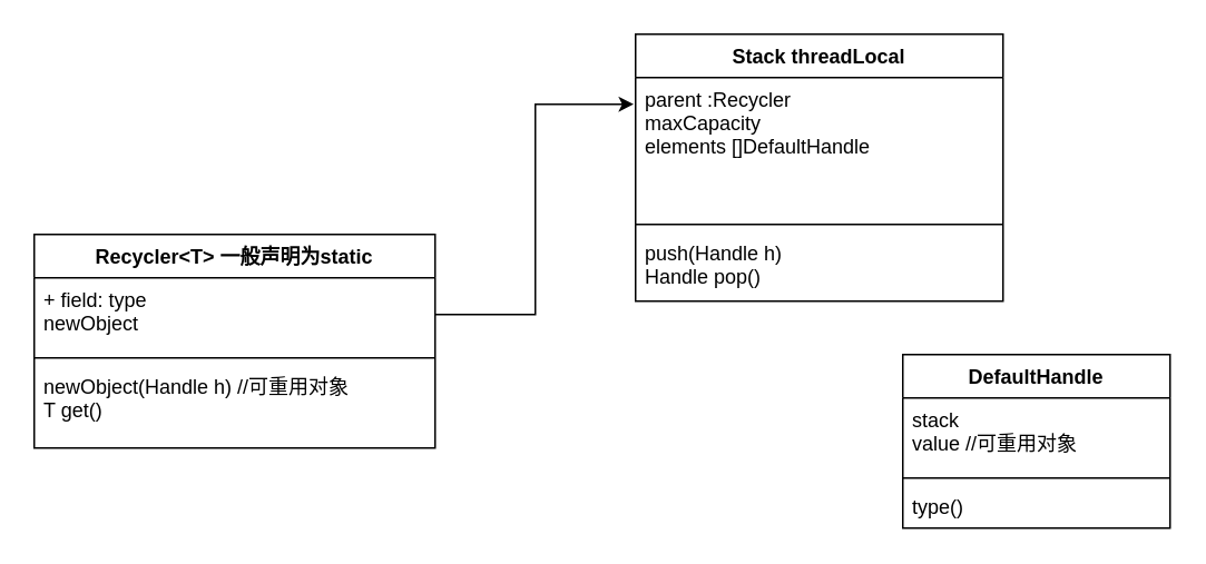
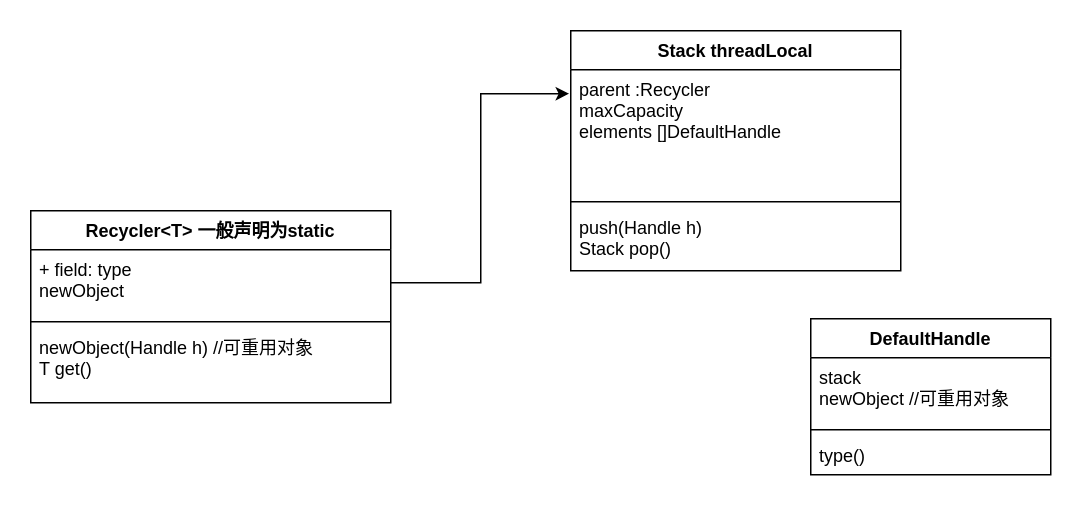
  <mxCell id="0" />
  <mxCell id="1" parent="0" />
  <mxCell id="2" value="DefaultHandle" style="swimlane;fontStyle=1;align=center;verticalAlign=top;childLayout=stackLayout;horizontal=1;startSize=26;horizontalStack=0;resizeParent=1;resizeParentMax=0;resizeLast=0;collapsible=1;marginBottom=0;" vertex="1" parent="1"><mxGeometry x="540" y="212" width="160" height="104" as="geometry" /></mxCell>
- <mxCell id="3" value="stack&#10;value //可重用对象" style="text;strokeColor=none;fillColor=none;align=left;verticalAlign=top;spacingLeft=4;spacingRight=4;overflow=hidden;rotatable=0;points=[[0,0.5],[1,0.5]];portConstraint=eastwest;" vertex="1" parent="2"><mxGeometry y="26" width="160" height="44" as="geometry" /></mxCell>
+ <mxCell id="3" value="stack&#10;newObject //可重用对象" style="text;strokeColor=none;fillColor=none;align=left;verticalAlign=top;spacingLeft=4;spacingRight=4;overflow=hidden;rotatable=0;points=[[0,0.5],[1,0.5]];portConstraint=eastwest;" vertex="1" parent="2"><mxGeometry y="26" width="160" height="44" as="geometry" /></mxCell>
  <mxCell id="4" value="" style="line;strokeWidth=1;fillColor=none;align=left;verticalAlign=middle;spacingTop=-1;spacingLeft=3;spacingRight=3;rotatable=0;labelPosition=right;points=[];portConstraint=eastwest;" vertex="1" parent="2"><mxGeometry y="70" width="160" height="8" as="geometry" /></mxCell>
  <mxCell id="5" value="type()" style="text;strokeColor=none;fillColor=none;align=left;verticalAlign=top;spacingLeft=4;spacingRight=4;overflow=hidden;rotatable=0;points=[[0,0.5],[1,0.5]];portConstraint=eastwest;" vertex="1" parent="2"><mxGeometry y="78" width="160" height="26" as="geometry" /></mxCell>
  <mxCell id="6" value="Recycler&lt;T&gt; 一般声明为static" style="swimlane;fontStyle=1;align=center;verticalAlign=top;childLayout=stackLayout;horizontal=1;startSize=26;horizontalStack=0;resizeParent=1;resizeParentMax=0;resizeLast=0;collapsible=1;marginBottom=0;" vertex="1" parent="1"><mxGeometry x="20" y="140" width="240" height="128" as="geometry" /></mxCell>
  <mxCell id="7" value="+ field: type&#10;newObject" style="text;strokeColor=none;fillColor=none;align=left;verticalAlign=top;spacingLeft=4;spacingRight=4;overflow=hidden;rotatable=0;points=[[0,0.5],[1,0.5]];portConstraint=eastwest;" vertex="1" parent="6"><mxGeometry y="26" width="240" height="44" as="geometry" /></mxCell>
  <mxCell id="8" value="" style="line;strokeWidth=1;fillColor=none;align=left;verticalAlign=middle;spacingTop=-1;spacingLeft=3;spacingRight=3;rotatable=0;labelPosition=right;points=[];portConstraint=eastwest;" vertex="1" parent="6"><mxGeometry y="70" width="240" height="8" as="geometry" /></mxCell>
  <mxCell id="9" value="newObject(Handle h) //可重用对象&#10;T get()" style="text;strokeColor=none;fillColor=none;align=left;verticalAlign=top;spacingLeft=4;spacingRight=4;overflow=hidden;rotatable=0;points=[[0,0.5],[1,0.5]];portConstraint=eastwest;" vertex="1" parent="6"><mxGeometry y="78" width="240" height="50" as="geometry" /></mxCell>
  <mxCell id="10" value="Stack threadLocal" style="swimlane;fontStyle=1;align=center;verticalAlign=top;childLayout=stackLayout;horizontal=1;startSize=26;horizontalStack=0;resizeParent=1;resizeParentMax=0;resizeLast=0;collapsible=1;marginBottom=0;" vertex="1" parent="1"><mxGeometry x="380" y="20" width="220" height="160" as="geometry" /></mxCell>
  <mxCell id="11" value="parent :Recycler&#10;maxCapacity&#10;elements []DefaultHandle" style="text;strokeColor=none;fillColor=none;align=left;verticalAlign=top;spacingLeft=4;spacingRight=4;overflow=hidden;rotatable=0;points=[[0,0.5],[1,0.5]];portConstraint=eastwest;" vertex="1" parent="10"><mxGeometry y="26" width="220" height="84" as="geometry" /></mxCell>
  <mxCell id="12" value="" style="line;strokeWidth=1;fillColor=none;align=left;verticalAlign=middle;spacingTop=-1;spacingLeft=3;spacingRight=3;rotatable=0;labelPosition=right;points=[];portConstraint=eastwest;" vertex="1" parent="10"><mxGeometry y="110" width="220" height="8" as="geometry" /></mxCell>
- <mxCell id="13" value="push(Handle h)&#10;Handle pop()" style="text;strokeColor=none;fillColor=none;align=left;verticalAlign=top;spacingLeft=4;spacingRight=4;overflow=hidden;rotatable=0;points=[[0,0.5],[1,0.5]];portConstraint=eastwest;" vertex="1" parent="10"><mxGeometry y="118" width="220" height="42" as="geometry" /></mxCell>
+ <mxCell id="13" value="push(Handle h)&#10;Stack pop()" style="text;strokeColor=none;fillColor=none;align=left;verticalAlign=top;spacingLeft=4;spacingRight=4;overflow=hidden;rotatable=0;points=[[0,0.5],[1,0.5]];portConstraint=eastwest;" vertex="1" parent="10"><mxGeometry y="118" width="220" height="42" as="geometry" /></mxCell>
  <mxCell id="14" style="edgeStyle=orthogonalEdgeStyle;rounded=0;orthogonalLoop=1;jettySize=auto;html=1;exitX=1;exitY=0.5;exitDx=0;exitDy=0;entryX=-0.005;entryY=0.19;entryDx=0;entryDy=0;entryPerimeter=0;" edge="1" parent="1" source="7" target="11"><mxGeometry relative="1" as="geometry" /></mxCell>
